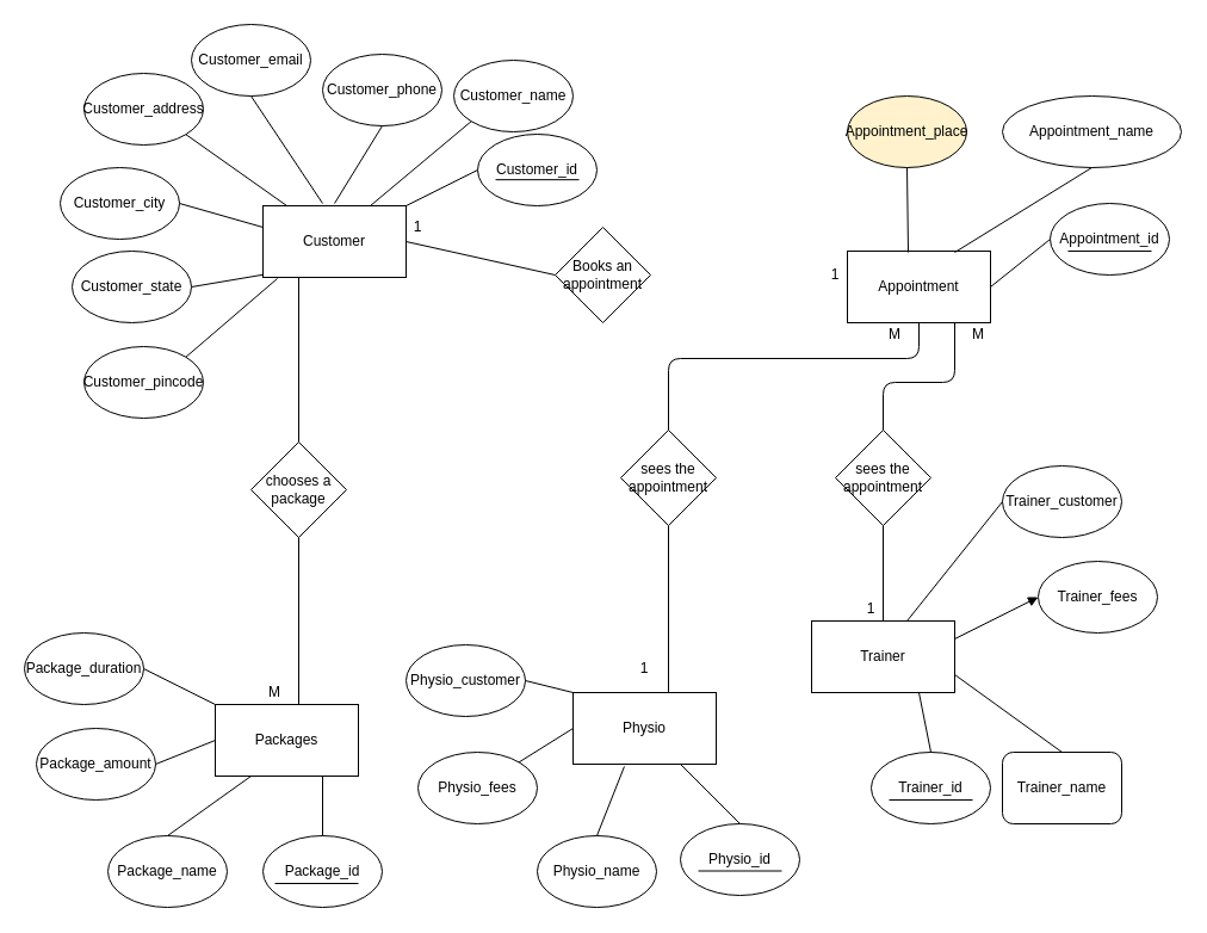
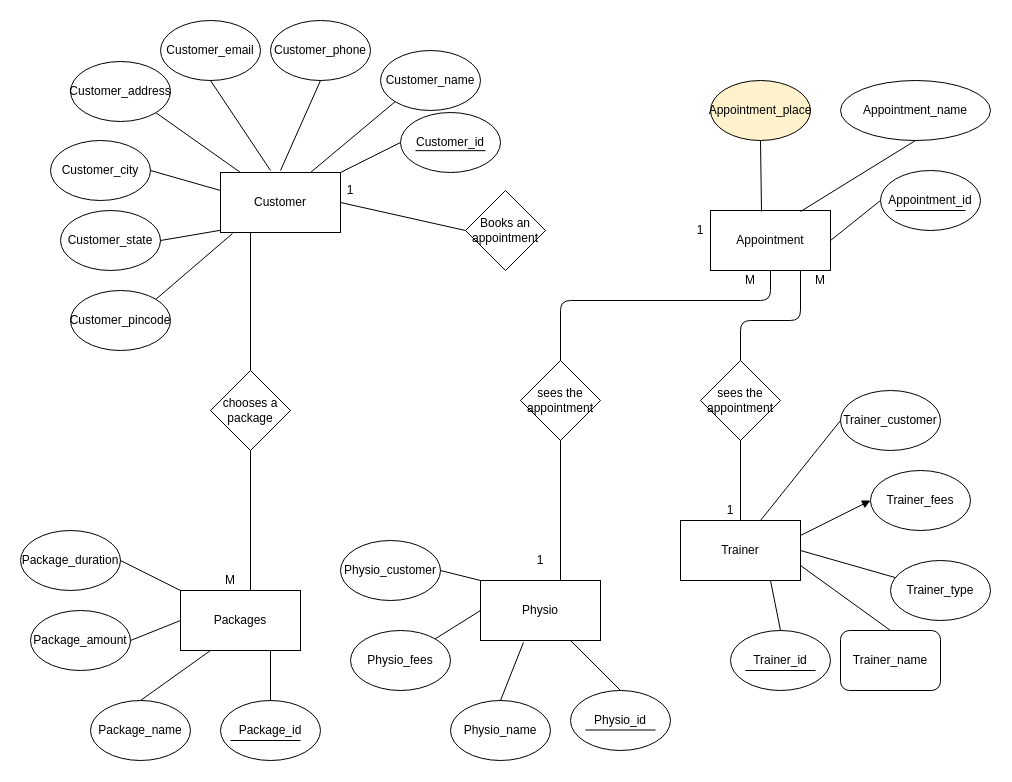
  <mxCell id="0" />
  <mxCell id="1" parent="0" />
  <mxCell id="2" value="Customer" style="rounded=0;whiteSpace=wrap;html=1;" vertex="1" parent="1"><mxGeometry x="220" y="172" width="120" height="60" as="geometry" /></mxCell>
  <mxCell id="3" value="Trainer" style="rounded=0;whiteSpace=wrap;html=1;" vertex="1" parent="1"><mxGeometry x="680" y="520" width="120" height="60" as="geometry" /></mxCell>
  <mxCell id="4" value="Appointment" style="rounded=0;whiteSpace=wrap;html=1;" vertex="1" parent="1"><mxGeometry x="710" y="210" width="120" height="60" as="geometry" /></mxCell>
  <mxCell id="5" value="Packages" style="rounded=0;whiteSpace=wrap;html=1;" vertex="1" parent="1"><mxGeometry x="180" y="590" width="120" height="60" as="geometry" /></mxCell>
  <mxCell id="6" value="Physio" style="rounded=0;whiteSpace=wrap;html=1;" vertex="1" parent="1"><mxGeometry x="480" y="580" width="120" height="60" as="geometry" /></mxCell>
- <mxCell id="7" value="Customer_phone" style="ellipse;whiteSpace=wrap;html=1;" vertex="1" parent="1"><mxGeometry x="270" y="45" width="100" height="60" as="geometry" /></mxCell>
+ <mxCell id="7" value="Customer_phone" style="ellipse;whiteSpace=wrap;html=1;" vertex="1" parent="1"><mxGeometry x="270" y="20" width="100" height="60" as="geometry" /></mxCell>
  <mxCell id="8" value="Customer_email" style="ellipse;whiteSpace=wrap;html=1;" vertex="1" parent="1"><mxGeometry x="160" y="20" width="100" height="60" as="geometry" /></mxCell>
  <mxCell id="9" value="Customer_address" style="ellipse;whiteSpace=wrap;html=1;" vertex="1" parent="1"><mxGeometry x="70" y="61" width="100" height="60" as="geometry" /></mxCell>
  <mxCell id="10" value="Customer_city" style="ellipse;whiteSpace=wrap;html=1;" vertex="1" parent="1"><mxGeometry x="50" y="140" width="100" height="60" as="geometry" /></mxCell>
  <mxCell id="11" value="Customer_state" style="ellipse;whiteSpace=wrap;html=1;" vertex="1" parent="1"><mxGeometry x="60" y="210" width="100" height="60" as="geometry" /></mxCell>
  <mxCell id="12" value="Customer_name" style="ellipse;whiteSpace=wrap;html=1;" vertex="1" parent="1"><mxGeometry x="380" y="50" width="100" height="60" as="geometry" /></mxCell>
  <mxCell id="13" value="Customer_pincode" style="ellipse;whiteSpace=wrap;html=1;" vertex="1" parent="1"><mxGeometry x="70" y="290" width="100" height="60" as="geometry" /></mxCell>
  <mxCell id="14" value="Appointment_name" style="ellipse;whiteSpace=wrap;html=1;" vertex="1" parent="1"><mxGeometry x="840" y="80" width="150" height="60" as="geometry" /></mxCell>
  <mxCell id="15" value="Appointment_place" style="ellipse;whiteSpace=wrap;html=1;fillColor=#fff2cc;" vertex="1" parent="1"><mxGeometry x="710" y="80" width="100" height="60" as="geometry" /></mxCell>
  <mxCell id="16" value="Appointment_id" style="ellipse;whiteSpace=wrap;html=1;" vertex="1" parent="1"><mxGeometry x="880" y="170" width="100" height="60" as="geometry" /></mxCell>
  <mxCell id="17" value="Customer_id" style="ellipse;whiteSpace=wrap;html=1;" vertex="1" parent="1"><mxGeometry x="400" y="112" width="100" height="60" as="geometry" /></mxCell>
  <mxCell id="18" value="Package_amount" style="ellipse;whiteSpace=wrap;html=1;" vertex="1" parent="1"><mxGeometry x="30" y="610" width="100" height="60" as="geometry" /></mxCell>
  <mxCell id="19" value="Physio_customer" style="ellipse;whiteSpace=wrap;html=1;" vertex="1" parent="1"><mxGeometry x="340" y="540" width="100" height="60" as="geometry" /></mxCell>
  <mxCell id="20" value="Physio_fees" style="ellipse;whiteSpace=wrap;html=1;" vertex="1" parent="1"><mxGeometry x="350" y="630" width="100" height="60" as="geometry" /></mxCell>
  <mxCell id="21" value="Physio_name" style="ellipse;whiteSpace=wrap;html=1;" vertex="1" parent="1"><mxGeometry x="450" y="700" width="100" height="60" as="geometry" /></mxCell>
  <mxCell id="22" value="Physio_id" style="ellipse;whiteSpace=wrap;html=1;" vertex="1" parent="1"><mxGeometry x="570" y="690" width="100" height="60" as="geometry" /></mxCell>
  <mxCell id="23" value="Trainer_customer" style="ellipse;whiteSpace=wrap;html=1;" vertex="1" parent="1"><mxGeometry x="840" y="390" width="100" height="60" as="geometry" /></mxCell>
  <mxCell id="24" value="Trainer_fees" style="ellipse;whiteSpace=wrap;html=1;" vertex="1" parent="1"><mxGeometry x="870" y="470" width="100" height="60" as="geometry" /></mxCell>
+ <mxCell id="25" value="Trainer_type" style="ellipse;whiteSpace=wrap;html=1;" vertex="1" parent="1"><mxGeometry x="890" y="560" width="100" height="60" as="geometry" /></mxCell>
  <mxCell id="26" value="Trainer_name" style="whiteSpace=wrap;html=1;rounded=1;" vertex="1" parent="1"><mxGeometry x="840" y="630" width="100" height="60" as="geometry" /></mxCell>
  <mxCell id="27" value="Trainer_id" style="ellipse;whiteSpace=wrap;html=1;" vertex="1" parent="1"><mxGeometry x="730" y="630" width="100" height="60" as="geometry" /></mxCell>
  <mxCell id="28" value="Package_name" style="ellipse;whiteSpace=wrap;html=1;" vertex="1" parent="1"><mxGeometry x="90" y="700" width="100" height="60" as="geometry" /></mxCell>
  <mxCell id="29" value="Package_duration" style="ellipse;whiteSpace=wrap;html=1;" vertex="1" parent="1"><mxGeometry x="20" y="530" width="100" height="60" as="geometry" /></mxCell>
  <mxCell id="30" value="Package_id" style="ellipse;whiteSpace=wrap;html=1;" vertex="1" parent="1"><mxGeometry x="220" y="700" width="100" height="60" as="geometry" /></mxCell>
  <mxCell id="31" value="" style="endArrow=none;html=1;" edge="1" parent="1"><mxGeometry width="50" height="50" relative="1" as="geometry"><mxPoint x="415" y="150.17" as="sourcePoint" /><mxPoint x="485" y="150.17" as="targetPoint" /></mxGeometry></mxCell>
  <mxCell id="32" value="Books an appointment" style="rhombus;whiteSpace=wrap;html=1;" vertex="1" parent="1"><mxGeometry x="465" y="190" width="80" height="80" as="geometry" /></mxCell>
  <mxCell id="33" value="" style="endArrow=none;html=1;exitX=1;exitY=0.5;exitDx=0;exitDy=0;entryX=0;entryY=0.5;entryDx=0;entryDy=0;" edge="1" parent="1" source="2" target="32"><mxGeometry width="50" height="50" relative="1" as="geometry"><mxPoint x="380" y="231" as="sourcePoint" /><mxPoint x="460" y="231" as="targetPoint" /></mxGeometry></mxCell>
  <mxCell id="34" value="sees the appointment" style="rhombus;whiteSpace=wrap;html=1;" vertex="1" parent="1"><mxGeometry x="700" y="360" width="80" height="80" as="geometry" /></mxCell>
  <mxCell id="35" value="chooses a package" style="rhombus;whiteSpace=wrap;html=1;" vertex="1" parent="1"><mxGeometry x="210" y="370" width="80" height="80" as="geometry" /></mxCell>
  <mxCell id="36" value="sees the appointment" style="rhombus;whiteSpace=wrap;html=1;" vertex="1" parent="1"><mxGeometry x="520" y="360" width="80" height="80" as="geometry" /></mxCell>
  <mxCell id="37" value="" style="endArrow=none;html=1;entryX=0.5;entryY=1;entryDx=0;entryDy=0;" edge="1" parent="1" target="35"><mxGeometry width="50" height="50" relative="1" as="geometry"><mxPoint x="250" y="590" as="sourcePoint" /><mxPoint x="280" y="540" as="targetPoint" /></mxGeometry></mxCell>
  <mxCell id="38" value="" style="endArrow=none;html=1;entryX=0.25;entryY=1;entryDx=0;entryDy=0;" edge="1" parent="1" target="2"><mxGeometry width="50" height="50" relative="1" as="geometry"><mxPoint x="250" y="370" as="sourcePoint" /><mxPoint x="300" y="320" as="targetPoint" /></mxGeometry></mxCell>
  <mxCell id="39" value="" style="endArrow=none;html=1;entryX=0.5;entryY=1;entryDx=0;entryDy=0;" edge="1" parent="1" target="36"><mxGeometry width="50" height="50" relative="1" as="geometry"><mxPoint x="560" y="580" as="sourcePoint" /><mxPoint x="600" y="530" as="targetPoint" /></mxGeometry></mxCell>
  <mxCell id="40" value="" style="endArrow=none;html=1;entryX=0.5;entryY=1;entryDx=0;entryDy=0;" edge="1" parent="1" target="4"><mxGeometry width="50" height="50" relative="1" as="geometry"><mxPoint x="560" y="360" as="sourcePoint" /><mxPoint x="610" y="310" as="targetPoint" /><Array as="points"><mxPoint x="560" y="300" /><mxPoint x="770" y="300" /></Array></mxGeometry></mxCell>
  <mxCell id="41" value="" style="endArrow=none;html=1;entryX=0.5;entryY=1;entryDx=0;entryDy=0;exitX=0.5;exitY=0;exitDx=0;exitDy=0;" edge="1" parent="1" source="3" target="34"><mxGeometry width="50" height="50" relative="1" as="geometry"><mxPoint x="745" y="520" as="sourcePoint" /><mxPoint x="795" y="470" as="targetPoint" /></mxGeometry></mxCell>
  <mxCell id="42" value="" style="endArrow=none;html=1;entryX=0.75;entryY=1;entryDx=0;entryDy=0;" edge="1" parent="1" target="4"><mxGeometry width="50" height="50" relative="1" as="geometry"><mxPoint x="740" y="360" as="sourcePoint" /><mxPoint x="790" y="310" as="targetPoint" /><Array as="points"><mxPoint x="740" y="320" /><mxPoint x="800" y="320" /></Array></mxGeometry></mxCell>
  <mxCell id="43" value="M" style="text;html=1;strokeColor=none;fillColor=none;align=center;verticalAlign=middle;whiteSpace=wrap;rounded=0;" vertex="1" parent="1"><mxGeometry x="210" y="570" width="40" height="20" as="geometry" /></mxCell>
  <mxCell id="44" value="M" style="text;html=1;strokeColor=none;fillColor=none;align=center;verticalAlign=middle;whiteSpace=wrap;rounded=0;" vertex="1" parent="1"><mxGeometry x="730" y="270" width="40" height="20" as="geometry" /></mxCell>
  <mxCell id="45" value="M" style="text;html=1;strokeColor=none;fillColor=none;align=center;verticalAlign=middle;whiteSpace=wrap;rounded=0;" vertex="1" parent="1"><mxGeometry x="800" y="270" width="40" height="20" as="geometry" /></mxCell>
  <mxCell id="46" value="1&lt;span style=&quot;color: rgba(0 , 0 , 0 , 0) ; font-family: monospace ; font-size: 0px&quot;&gt;%3CmxGraphModel%3E%3Croot%3E%3CmxCell%20id%3D%220%22%2F%3E%3CmxCell%20id%3D%221%22%20parent%3D%220%22%2F%3E%3CmxCell%20id%3D%222%22%20value%3D%22M%22%20style%3D%22text%3Bhtml%3D1%3BstrokeColor%3Dnone%3BfillColor%3Dnone%3Balign%3Dcenter%3BverticalAlign%3Dmiddle%3BwhiteSpace%3Dwrap%3Brounded%3D0%3B%22%20vertex%3D%221%22%20parent%3D%221%22%3E%3CmxGeometry%20x%3D%2290%22%20y%3D%22590%22%20width%3D%2240%22%20height%3D%2220%22%20as%3D%22geometry%22%2F%3E%3C%2FmxCell%3E%3C%2Froot%3E%3C%2FmxGraphModel%3E&lt;/span&gt;" style="text;html=1;strokeColor=none;fillColor=none;align=center;verticalAlign=middle;whiteSpace=wrap;rounded=0;" vertex="1" parent="1"><mxGeometry x="330" y="180" width="40" height="20" as="geometry" /></mxCell>
  <mxCell id="47" value="1&lt;span style=&quot;color: rgba(0 , 0 , 0 , 0) ; font-family: monospace ; font-size: 0px&quot;&gt;%3CmxGraphModel%3E%3Croot%3E%3CmxCell%20id%3D%220%22%2F%3E%3CmxCell%20id%3D%221%22%20parent%3D%220%22%2F%3E%3CmxCell%20id%3D%222%22%20value%3D%22M%22%20style%3D%22text%3Bhtml%3D1%3BstrokeColor%3Dnone%3BfillColor%3Dnone%3Balign%3Dcenter%3BverticalAlign%3Dmiddle%3BwhiteSpace%3Dwrap%3Brounded%3D0%3B%22%20vertex%3D%221%22%20parent%3D%221%22%3E%3CmxGeometry%20x%3D%2290%22%20y%3D%22590%22%20width%3D%2240%22%20height%3D%2220%22%20as%3D%22geometry%22%2F%3E%3C%2FmxCell%3E%3C%2Froot%3E%3C%2FmxGraphModel%3E&lt;/span&gt;" style="text;html=1;strokeColor=none;fillColor=none;align=center;verticalAlign=middle;whiteSpace=wrap;rounded=0;" vertex="1" parent="1"><mxGeometry x="680" y="220" width="40" height="20" as="geometry" /></mxCell>
  <mxCell id="48" value="1&lt;span style=&quot;color: rgba(0 , 0 , 0 , 0) ; font-family: monospace ; font-size: 0px&quot;&gt;%3CmxGraphModel%3E%3Croot%3E%3CmxCell%20id%3D%220%22%2F%3E%3CmxCell%20id%3D%221%22%20parent%3D%220%22%2F%3E%3CmxCell%20id%3D%222%22%20value%3D%22M%22%20style%3D%22text%3Bhtml%3D1%3BstrokeColor%3Dnone%3BfillColor%3Dnone%3Balign%3Dcenter%3BverticalAlign%3Dmiddle%3BwhiteSpace%3Dwrap%3Brounded%3D0%3B%22%20vertex%3D%221%22%20parent%3D%221%22%3E%3CmxGeometry%20x%3D%2290%22%20y%3D%22590%22%20width%3D%2240%22%20height%3D%2220%22%20as%3D%22geometry%22%2F%3E%3C%2FmxCell%3E%3C%2Froot%3E%3C%2FmxGraphModel%3E&lt;/span&gt;" style="text;html=1;strokeColor=none;fillColor=none;align=center;verticalAlign=middle;whiteSpace=wrap;rounded=0;" vertex="1" parent="1"><mxGeometry x="520" y="550" width="40" height="20" as="geometry" /></mxCell>
  <mxCell id="49" value="1&lt;span style=&quot;color: rgba(0 , 0 , 0 , 0) ; font-family: monospace ; font-size: 0px&quot;&gt;%3CmxGraphModel%3E%3Croot%3E%3CmxCell%20id%3D%220%22%2F%3E%3CmxCell%20id%3D%221%22%20parent%3D%220%22%2F%3E%3CmxCell%20id%3D%222%22%20value%3D%22M%22%20style%3D%22text%3Bhtml%3D1%3BstrokeColor%3Dnone%3BfillColor%3Dnone%3Balign%3Dcenter%3BverticalAlign%3Dmiddle%3BwhiteSpace%3Dwrap%3Brounded%3D0%3B%22%20vertex%3D%221%22%20parent%3D%221%22%3E%3CmxGeometry%20x%3D%2290%22%20y%3D%22590%22%20width%3D%2240%22%20height%3D%2220%22%20as%3D%22geometry%22%2F%3E%3C%2FmxCell%3E%3C%2Froot%3E%3C%2FmxGraphModel%3E&lt;/span&gt;" style="text;html=1;strokeColor=none;fillColor=none;align=center;verticalAlign=middle;whiteSpace=wrap;rounded=0;" vertex="1" parent="1"><mxGeometry x="710" y="500" width="40" height="20" as="geometry" /></mxCell>
  <mxCell id="50" value="" style="endArrow=none;html=1;" edge="1" parent="1"><mxGeometry width="50" height="50" relative="1" as="geometry"><mxPoint x="745" y="670" as="sourcePoint" /><mxPoint x="815" y="670" as="targetPoint" /></mxGeometry></mxCell>
  <mxCell id="51" value="" style="endArrow=none;html=1;" edge="1" parent="1"><mxGeometry width="50" height="50" relative="1" as="geometry"><mxPoint x="585" y="729.5" as="sourcePoint" /><mxPoint x="655" y="729.5" as="targetPoint" /></mxGeometry></mxCell>
  <mxCell id="52" value="" style="endArrow=none;html=1;" edge="1" parent="1"><mxGeometry width="50" height="50" relative="1" as="geometry"><mxPoint x="230" y="740" as="sourcePoint" /><mxPoint x="300" y="740" as="targetPoint" /></mxGeometry></mxCell>
  <mxCell id="53" value="" style="endArrow=none;html=1;" edge="1" parent="1"><mxGeometry width="50" height="50" relative="1" as="geometry"><mxPoint x="895" y="210" as="sourcePoint" /><mxPoint x="965" y="210" as="targetPoint" /></mxGeometry></mxCell>
  <mxCell id="54" value="" style="endArrow=none;html=1;entryX=0;entryY=0.5;entryDx=0;entryDy=0;" edge="1" parent="1" target="17"><mxGeometry width="50" height="50" relative="1" as="geometry"><mxPoint x="340" y="172" as="sourcePoint" /><mxPoint x="390" y="122" as="targetPoint" /></mxGeometry></mxCell>
  <mxCell id="55" value="" style="endArrow=none;html=1;entryX=0;entryY=1;entryDx=0;entryDy=0;" edge="1" parent="1" target="12"><mxGeometry width="50" height="50" relative="1" as="geometry"><mxPoint x="310" y="172" as="sourcePoint" /><mxPoint x="370" y="142" as="targetPoint" /></mxGeometry></mxCell>
  <mxCell id="56" value="" style="endArrow=none;html=1;entryX=0.5;entryY=1;entryDx=0;entryDy=0;" edge="1" parent="1" target="7"><mxGeometry width="50" height="50" relative="1" as="geometry"><mxPoint x="280" y="170" as="sourcePoint" /><mxPoint x="340" y="140" as="targetPoint" /></mxGeometry></mxCell>
  <mxCell id="57" value="" style="endArrow=none;html=1;entryX=0.5;entryY=1;entryDx=0;entryDy=0;" edge="1" parent="1" target="8"><mxGeometry width="50" height="50" relative="1" as="geometry"><mxPoint x="270" y="170" as="sourcePoint" /><mxPoint x="330" y="140" as="targetPoint" /></mxGeometry></mxCell>
  <mxCell id="58" value="" style="endArrow=none;html=1;entryX=1;entryY=1;entryDx=0;entryDy=0;" edge="1" parent="1" target="9"><mxGeometry width="50" height="50" relative="1" as="geometry"><mxPoint x="240" y="172" as="sourcePoint" /><mxPoint x="180" y="82" as="targetPoint" /></mxGeometry></mxCell>
  <mxCell id="59" value="" style="endArrow=none;html=1;entryX=1;entryY=0.5;entryDx=0;entryDy=0;" edge="1" parent="1" target="10"><mxGeometry width="50" height="50" relative="1" as="geometry"><mxPoint x="220" y="190" as="sourcePoint" /><mxPoint x="135.355" y="130.213" as="targetPoint" /></mxGeometry></mxCell>
  <mxCell id="60" value="" style="endArrow=none;html=1;entryX=1;entryY=0.5;entryDx=0;entryDy=0;" edge="1" parent="1" target="11"><mxGeometry width="50" height="50" relative="1" as="geometry"><mxPoint x="220" y="229.79" as="sourcePoint" /><mxPoint x="135.355" y="170.003" as="targetPoint" /></mxGeometry></mxCell>
  <mxCell id="61" value="" style="endArrow=none;html=1;entryX=1;entryY=0;entryDx=0;entryDy=0;exitX=0.1;exitY=1.017;exitDx=0;exitDy=0;exitPerimeter=0;" edge="1" parent="1" source="2" target="13"><mxGeometry width="50" height="50" relative="1" as="geometry"><mxPoint x="234.64" y="269.79" as="sourcePoint" /><mxPoint x="149.995" y="210.003" as="targetPoint" /></mxGeometry></mxCell>
  <mxCell id="62" value="" style="endArrow=none;html=1;entryX=0.5;entryY=1;entryDx=0;entryDy=0;exitX=0.425;exitY=0.017;exitDx=0;exitDy=0;exitPerimeter=0;" edge="1" parent="1" source="4" target="15"><mxGeometry width="50" height="50" relative="1" as="geometry"><mxPoint x="730" y="210" as="sourcePoint" /><mxPoint x="780" y="160" as="targetPoint" /></mxGeometry></mxCell>
  <mxCell id="63" value="" style="endArrow=none;html=1;entryX=0.5;entryY=1;entryDx=0;entryDy=0;exitX=0.425;exitY=0.017;exitDx=0;exitDy=0;exitPerimeter=0;" edge="1" parent="1" target="14"><mxGeometry width="50" height="50" relative="1" as="geometry"><mxPoint x="800" y="211.02" as="sourcePoint" /><mxPoint x="799" y="140" as="targetPoint" /></mxGeometry></mxCell>
  <mxCell id="64" value="" style="endArrow=none;html=1;entryX=0;entryY=0.5;entryDx=0;entryDy=0;exitX=1;exitY=0.5;exitDx=0;exitDy=0;" edge="1" parent="1" source="4" target="16"><mxGeometry width="50" height="50" relative="1" as="geometry"><mxPoint x="851" y="251.02" as="sourcePoint" /><mxPoint x="850" y="180" as="targetPoint" /></mxGeometry></mxCell>
  <mxCell id="65" value="" style="endArrow=none;html=1;entryX=0;entryY=0.5;entryDx=0;entryDy=0;" edge="1" parent="1" target="23"><mxGeometry width="50" height="50" relative="1" as="geometry"><mxPoint x="760" y="520" as="sourcePoint" /><mxPoint x="810" y="470" as="targetPoint" /></mxGeometry></mxCell>
  <mxCell id="66" value="" style="endArrow=block;html=1;entryX=0;entryY=0.5;entryDx=0;entryDy=0;exitX=1;exitY=0.25;exitDx=0;exitDy=0;" edge="1" parent="1" source="3" target="24"><mxGeometry width="50" height="50" relative="1" as="geometry"><mxPoint x="770" y="530" as="sourcePoint" /><mxPoint x="850" y="430" as="targetPoint" /></mxGeometry></mxCell>
+ <mxCell id="67" value="" style="endArrow=none;html=1;exitX=1;exitY=0.5;exitDx=0;exitDy=0;" edge="1" parent="1" source="3" target="25"><mxGeometry width="50" height="50" relative="1" as="geometry"><mxPoint x="800" y="610" as="sourcePoint" /><mxPoint x="880" y="510" as="targetPoint" /></mxGeometry></mxCell>
  <mxCell id="68" value="" style="endArrow=none;html=1;entryX=0.5;entryY=0;entryDx=0;entryDy=0;exitX=1;exitY=0.75;exitDx=0;exitDy=0;" edge="1" parent="1" source="3" target="26"><mxGeometry width="50" height="50" relative="1" as="geometry"><mxPoint x="790" y="550" as="sourcePoint" /><mxPoint x="870" y="450" as="targetPoint" /></mxGeometry></mxCell>
  <mxCell id="69" value="" style="endArrow=none;html=1;entryX=0.5;entryY=0;entryDx=0;entryDy=0;exitX=0.75;exitY=1;exitDx=0;exitDy=0;" edge="1" parent="1" source="3" target="27"><mxGeometry width="50" height="50" relative="1" as="geometry"><mxPoint x="800" y="560" as="sourcePoint" /><mxPoint x="880" y="460" as="targetPoint" /></mxGeometry></mxCell>
  <mxCell id="70" value="" style="endArrow=none;html=1;entryX=0.5;entryY=0;entryDx=0;entryDy=0;exitX=0.75;exitY=1;exitDx=0;exitDy=0;" edge="1" parent="1" source="6" target="22"><mxGeometry width="50" height="50" relative="1" as="geometry"><mxPoint x="520" y="580" as="sourcePoint" /><mxPoint x="570" y="530" as="targetPoint" /></mxGeometry></mxCell>
  <mxCell id="71" value="" style="endArrow=none;html=1;entryX=0.5;entryY=0;entryDx=0;entryDy=0;exitX=0.358;exitY=1.033;exitDx=0;exitDy=0;exitPerimeter=0;" edge="1" parent="1" source="6" target="21"><mxGeometry width="50" height="50" relative="1" as="geometry"><mxPoint x="515" y="650" as="sourcePoint" /><mxPoint x="565" y="700" as="targetPoint" /></mxGeometry></mxCell>
  <mxCell id="72" value="" style="endArrow=none;html=1;entryX=0;entryY=0.5;entryDx=0;entryDy=0;" edge="1" parent="1" source="20" target="6"><mxGeometry width="50" height="50" relative="1" as="geometry"><mxPoint x="430" y="610" as="sourcePoint" /><mxPoint x="480" y="660" as="targetPoint" /></mxGeometry></mxCell>
  <mxCell id="73" value="" style="endArrow=none;html=1;exitX=1;exitY=0.5;exitDx=0;exitDy=0;entryX=0;entryY=0;entryDx=0;entryDy=0;" edge="1" parent="1" source="19" target="6"><mxGeometry width="50" height="50" relative="1" as="geometry"><mxPoint x="520" y="580" as="sourcePoint" /><mxPoint x="570" y="530" as="targetPoint" /></mxGeometry></mxCell>
  <mxCell id="74" value="" style="endArrow=none;html=1;exitX=0.5;exitY=0;exitDx=0;exitDy=0;entryX=0.75;entryY=1;entryDx=0;entryDy=0;" edge="1" parent="1" source="30" target="5"><mxGeometry width="50" height="50" relative="1" as="geometry"><mxPoint x="320" y="580" as="sourcePoint" /><mxPoint x="370" y="530" as="targetPoint" /></mxGeometry></mxCell>
  <mxCell id="75" value="" style="endArrow=none;html=1;exitX=0.5;exitY=0;exitDx=0;exitDy=0;entryX=0.25;entryY=1;entryDx=0;entryDy=0;" edge="1" parent="1" source="28" target="5"><mxGeometry width="50" height="50" relative="1" as="geometry"><mxPoint x="320" y="580" as="sourcePoint" /><mxPoint x="370" y="530" as="targetPoint" /></mxGeometry></mxCell>
  <mxCell id="76" value="" style="endArrow=none;html=1;exitX=1;exitY=0.5;exitDx=0;exitDy=0;" edge="1" parent="1" source="18"><mxGeometry width="50" height="50" relative="1" as="geometry"><mxPoint x="320" y="580" as="sourcePoint" /><mxPoint x="180" y="620" as="targetPoint" /></mxGeometry></mxCell>
  <mxCell id="77" value="" style="endArrow=none;html=1;exitX=1;exitY=0.5;exitDx=0;exitDy=0;entryX=0;entryY=0;entryDx=0;entryDy=0;" edge="1" parent="1" source="29" target="5"><mxGeometry width="50" height="50" relative="1" as="geometry"><mxPoint x="320" y="580" as="sourcePoint" /><mxPoint x="370" y="530" as="targetPoint" /></mxGeometry></mxCell>
